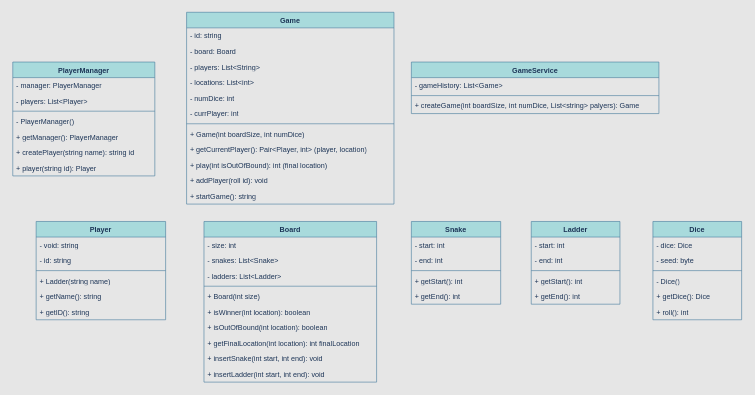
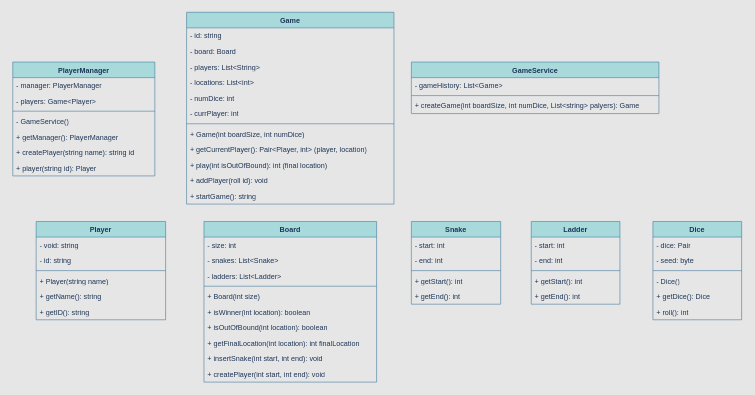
  <mxCell id="0" />
  <mxCell id="1" parent="0" />
  <mxCell id="2" value="Player" style="swimlane;fontStyle=1;align=center;verticalAlign=top;childLayout=stackLayout;horizontal=1;startSize=26;horizontalStack=0;resizeParent=1;resizeParentMax=0;resizeLast=0;collapsible=1;marginBottom=0;whiteSpace=wrap;html=1;strokeColor=#457B9D;fontColor=#1D3557;fillColor=#A8DADC;" vertex="1" parent="1"><mxGeometry x="59" y="369" width="216" height="164" as="geometry" /></mxCell>
  <mxCell id="3" value="- void: string" style="text;strokeColor=none;fillColor=none;align=left;verticalAlign=top;spacingLeft=4;spacingRight=4;overflow=hidden;rotatable=0;points=[[0,0.5],[1,0.5]];portConstraint=eastwest;whiteSpace=wrap;html=1;fontColor=#1D3557;" vertex="1" parent="2"><mxGeometry y="26" width="216" height="26" as="geometry" /></mxCell>
  <mxCell id="4" value="- id: string" style="text;strokeColor=none;fillColor=none;align=left;verticalAlign=top;spacingLeft=4;spacingRight=4;overflow=hidden;rotatable=0;points=[[0,0.5],[1,0.5]];portConstraint=eastwest;whiteSpace=wrap;html=1;fontColor=#1D3557;" vertex="1" parent="2"><mxGeometry y="52" width="216" height="26" as="geometry" /></mxCell>
  <mxCell id="5" value="" style="line;strokeWidth=1;fillColor=none;align=left;verticalAlign=middle;spacingTop=-1;spacingLeft=3;spacingRight=3;rotatable=0;labelPosition=right;points=[];portConstraint=eastwest;strokeColor=inherit;fontColor=#1D3557;" vertex="1" parent="2"><mxGeometry y="78" width="216" height="8" as="geometry" /></mxCell>
- <mxCell id="6" value="+ Ladder(string name)" style="text;strokeColor=none;fillColor=none;align=left;verticalAlign=top;spacingLeft=4;spacingRight=4;overflow=hidden;rotatable=0;points=[[0,0.5],[1,0.5]];portConstraint=eastwest;whiteSpace=wrap;html=1;fontColor=#1D3557;" vertex="1" parent="2"><mxGeometry y="86" width="216" height="26" as="geometry" /></mxCell>
+ <mxCell id="6" value="+ Player(string name)" style="text;strokeColor=none;fillColor=none;align=left;verticalAlign=top;spacingLeft=4;spacingRight=4;overflow=hidden;rotatable=0;points=[[0,0.5],[1,0.5]];portConstraint=eastwest;whiteSpace=wrap;html=1;fontColor=#1D3557;" vertex="1" parent="2"><mxGeometry y="86" width="216" height="26" as="geometry" /></mxCell>
  <mxCell id="7" value="+ getName(): string" style="text;strokeColor=none;fillColor=none;align=left;verticalAlign=top;spacingLeft=4;spacingRight=4;overflow=hidden;rotatable=0;points=[[0,0.5],[1,0.5]];portConstraint=eastwest;whiteSpace=wrap;html=1;fontColor=#1D3557;" vertex="1" parent="2"><mxGeometry y="112" width="216" height="26" as="geometry" /></mxCell>
  <mxCell id="8" value="+ getID(): string" style="text;strokeColor=none;fillColor=none;align=left;verticalAlign=top;spacingLeft=4;spacingRight=4;overflow=hidden;rotatable=0;points=[[0,0.5],[1,0.5]];portConstraint=eastwest;whiteSpace=wrap;html=1;fontColor=#1D3557;" vertex="1" parent="2"><mxGeometry y="138" width="216" height="26" as="geometry" /></mxCell>
  <mxCell id="9" value="Board" style="swimlane;fontStyle=1;align=center;verticalAlign=top;childLayout=stackLayout;horizontal=1;startSize=26;horizontalStack=0;resizeParent=1;resizeParentMax=0;resizeLast=0;collapsible=1;marginBottom=0;whiteSpace=wrap;html=1;strokeColor=#457B9D;fontColor=#1D3557;fillColor=#A8DADC;" vertex="1" parent="1"><mxGeometry x="339" y="369" width="288" height="268" as="geometry" /></mxCell>
  <mxCell id="10" value="- size: int" style="text;strokeColor=none;fillColor=none;align=left;verticalAlign=top;spacingLeft=4;spacingRight=4;overflow=hidden;rotatable=0;points=[[0,0.5],[1,0.5]];portConstraint=eastwest;whiteSpace=wrap;html=1;fontColor=#1D3557;" vertex="1" parent="9"><mxGeometry y="26" width="288" height="26" as="geometry" /></mxCell>
  <mxCell id="11" value="- snakes: List&amp;lt;Snake&amp;gt;" style="text;strokeColor=none;fillColor=none;align=left;verticalAlign=top;spacingLeft=4;spacingRight=4;overflow=hidden;rotatable=0;points=[[0,0.5],[1,0.5]];portConstraint=eastwest;whiteSpace=wrap;html=1;fontColor=#1D3557;" vertex="1" parent="9"><mxGeometry y="52" width="288" height="26" as="geometry" /></mxCell>
  <mxCell id="12" value="- ladders: List&amp;lt;Ladder&amp;gt;" style="text;strokeColor=none;fillColor=none;align=left;verticalAlign=top;spacingLeft=4;spacingRight=4;overflow=hidden;rotatable=0;points=[[0,0.5],[1,0.5]];portConstraint=eastwest;whiteSpace=wrap;html=1;fontColor=#1D3557;" vertex="1" parent="9"><mxGeometry y="78" width="288" height="26" as="geometry" /></mxCell>
  <mxCell id="13" value="" style="line;strokeWidth=1;fillColor=none;align=left;verticalAlign=middle;spacingTop=-1;spacingLeft=3;spacingRight=3;rotatable=0;labelPosition=right;points=[];portConstraint=eastwest;strokeColor=inherit;fontColor=#1D3557;" vertex="1" parent="9"><mxGeometry y="104" width="288" height="8" as="geometry" /></mxCell>
  <mxCell id="14" value="+ Board(int size)" style="text;strokeColor=none;fillColor=none;align=left;verticalAlign=top;spacingLeft=4;spacingRight=4;overflow=hidden;rotatable=0;points=[[0,0.5],[1,0.5]];portConstraint=eastwest;whiteSpace=wrap;html=1;fontColor=#1D3557;" vertex="1" parent="9"><mxGeometry y="112" width="288" height="26" as="geometry" /></mxCell>
  <mxCell id="15" value="+ isWinner(int location): boolean" style="text;strokeColor=none;fillColor=none;align=left;verticalAlign=top;spacingLeft=4;spacingRight=4;overflow=hidden;rotatable=0;points=[[0,0.5],[1,0.5]];portConstraint=eastwest;whiteSpace=wrap;html=1;fontColor=#1D3557;" vertex="1" parent="9"><mxGeometry y="138" width="288" height="26" as="geometry" /></mxCell>
  <mxCell id="16" value="+ isOutOfBound(int location): boolean" style="text;strokeColor=none;fillColor=none;align=left;verticalAlign=top;spacingLeft=4;spacingRight=4;overflow=hidden;rotatable=0;points=[[0,0.5],[1,0.5]];portConstraint=eastwest;whiteSpace=wrap;html=1;fontColor=#1D3557;" vertex="1" parent="9"><mxGeometry y="164" width="288" height="26" as="geometry" /></mxCell>
  <mxCell id="17" value="+ getFinalLocation(int location): int finalLocation" style="text;strokeColor=none;fillColor=none;align=left;verticalAlign=top;spacingLeft=4;spacingRight=4;overflow=hidden;rotatable=0;points=[[0,0.5],[1,0.5]];portConstraint=eastwest;whiteSpace=wrap;html=1;fontColor=#1D3557;" vertex="1" parent="9"><mxGeometry y="190" width="288" height="26" as="geometry" /></mxCell>
  <mxCell id="18" value="+ insertSnake(int start, int end): void" style="text;strokeColor=none;fillColor=none;align=left;verticalAlign=top;spacingLeft=4;spacingRight=4;overflow=hidden;rotatable=0;points=[[0,0.5],[1,0.5]];portConstraint=eastwest;whiteSpace=wrap;html=1;fontColor=#1D3557;" vertex="1" parent="9"><mxGeometry y="216" width="288" height="26" as="geometry" /></mxCell>
- <mxCell id="19" value="+ insertLadder(int start, int end): void" style="text;strokeColor=none;fillColor=none;align=left;verticalAlign=top;spacingLeft=4;spacingRight=4;overflow=hidden;rotatable=0;points=[[0,0.5],[1,0.5]];portConstraint=eastwest;whiteSpace=wrap;html=1;fontColor=#1D3557;" vertex="1" parent="9"><mxGeometry y="242" width="288" height="26" as="geometry" /></mxCell>
+ <mxCell id="19" value="+ createPlayer(int start, int end): void" style="text;strokeColor=none;fillColor=none;align=left;verticalAlign=top;spacingLeft=4;spacingRight=4;overflow=hidden;rotatable=0;points=[[0,0.5],[1,0.5]];portConstraint=eastwest;whiteSpace=wrap;html=1;fontColor=#1D3557;" vertex="1" parent="9"><mxGeometry y="242" width="288" height="26" as="geometry" /></mxCell>
  <mxCell id="20" value="Snake" style="swimlane;fontStyle=1;align=center;verticalAlign=top;childLayout=stackLayout;horizontal=1;startSize=26;horizontalStack=0;resizeParent=1;resizeParentMax=0;resizeLast=0;collapsible=1;marginBottom=0;whiteSpace=wrap;html=1;strokeColor=#457B9D;fontColor=#1D3557;fillColor=#A8DADC;" vertex="1" parent="1"><mxGeometry x="685" y="369" width="149" height="138" as="geometry" /></mxCell>
  <mxCell id="21" value="- start: int" style="text;strokeColor=none;fillColor=none;align=left;verticalAlign=top;spacingLeft=4;spacingRight=4;overflow=hidden;rotatable=0;points=[[0,0.5],[1,0.5]];portConstraint=eastwest;whiteSpace=wrap;html=1;fontColor=#1D3557;" vertex="1" parent="20"><mxGeometry y="26" width="149" height="26" as="geometry" /></mxCell>
  <mxCell id="22" value="- end: int" style="text;strokeColor=none;fillColor=none;align=left;verticalAlign=top;spacingLeft=4;spacingRight=4;overflow=hidden;rotatable=0;points=[[0,0.5],[1,0.5]];portConstraint=eastwest;whiteSpace=wrap;html=1;fontColor=#1D3557;" vertex="1" parent="20"><mxGeometry y="52" width="149" height="26" as="geometry" /></mxCell>
  <mxCell id="23" value="" style="line;strokeWidth=1;fillColor=none;align=left;verticalAlign=middle;spacingTop=-1;spacingLeft=3;spacingRight=3;rotatable=0;labelPosition=right;points=[];portConstraint=eastwest;strokeColor=inherit;fontColor=#1D3557;" vertex="1" parent="20"><mxGeometry y="78" width="149" height="8" as="geometry" /></mxCell>
  <mxCell id="24" value="+ getStart(): int" style="text;strokeColor=none;fillColor=none;align=left;verticalAlign=top;spacingLeft=4;spacingRight=4;overflow=hidden;rotatable=0;points=[[0,0.5],[1,0.5]];portConstraint=eastwest;whiteSpace=wrap;html=1;fontColor=#1D3557;" vertex="1" parent="20"><mxGeometry y="86" width="149" height="26" as="geometry" /></mxCell>
  <mxCell id="25" value="+ getEnd(): int" style="text;strokeColor=none;fillColor=none;align=left;verticalAlign=top;spacingLeft=4;spacingRight=4;overflow=hidden;rotatable=0;points=[[0,0.5],[1,0.5]];portConstraint=eastwest;whiteSpace=wrap;html=1;fontColor=#1D3557;" vertex="1" parent="20"><mxGeometry y="112" width="149" height="26" as="geometry" /></mxCell>
  <mxCell id="26" value="Ladder" style="swimlane;fontStyle=1;align=center;verticalAlign=top;childLayout=stackLayout;horizontal=1;startSize=26;horizontalStack=0;resizeParent=1;resizeParentMax=0;resizeLast=0;collapsible=1;marginBottom=0;whiteSpace=wrap;html=1;strokeColor=#457B9D;fontColor=#1D3557;fillColor=#A8DADC;" vertex="1" parent="1"><mxGeometry x="885" y="369" width="148" height="138" as="geometry" /></mxCell>
  <mxCell id="27" value="- start: int" style="text;strokeColor=none;fillColor=none;align=left;verticalAlign=top;spacingLeft=4;spacingRight=4;overflow=hidden;rotatable=0;points=[[0,0.5],[1,0.5]];portConstraint=eastwest;whiteSpace=wrap;html=1;fontColor=#1D3557;" vertex="1" parent="26"><mxGeometry y="26" width="148" height="26" as="geometry" /></mxCell>
  <mxCell id="28" value="- end: int" style="text;strokeColor=none;fillColor=none;align=left;verticalAlign=top;spacingLeft=4;spacingRight=4;overflow=hidden;rotatable=0;points=[[0,0.5],[1,0.5]];portConstraint=eastwest;whiteSpace=wrap;html=1;fontColor=#1D3557;" vertex="1" parent="26"><mxGeometry y="52" width="148" height="26" as="geometry" /></mxCell>
  <mxCell id="29" value="" style="line;strokeWidth=1;fillColor=none;align=left;verticalAlign=middle;spacingTop=-1;spacingLeft=3;spacingRight=3;rotatable=0;labelPosition=right;points=[];portConstraint=eastwest;strokeColor=inherit;fontColor=#1D3557;" vertex="1" parent="26"><mxGeometry y="78" width="148" height="8" as="geometry" /></mxCell>
  <mxCell id="30" value="+ getStart(): int" style="text;strokeColor=none;fillColor=none;align=left;verticalAlign=top;spacingLeft=4;spacingRight=4;overflow=hidden;rotatable=0;points=[[0,0.5],[1,0.5]];portConstraint=eastwest;whiteSpace=wrap;html=1;fontColor=#1D3557;" vertex="1" parent="26"><mxGeometry y="86" width="148" height="26" as="geometry" /></mxCell>
  <mxCell id="31" value="+ getEnd(): int" style="text;strokeColor=none;fillColor=none;align=left;verticalAlign=top;spacingLeft=4;spacingRight=4;overflow=hidden;rotatable=0;points=[[0,0.5],[1,0.5]];portConstraint=eastwest;whiteSpace=wrap;html=1;fontColor=#1D3557;" vertex="1" parent="26"><mxGeometry y="112" width="148" height="26" as="geometry" /></mxCell>
  <mxCell id="32" value="Dice" style="swimlane;fontStyle=1;align=center;verticalAlign=top;childLayout=stackLayout;horizontal=1;startSize=26;horizontalStack=0;resizeParent=1;resizeParentMax=0;resizeLast=0;collapsible=1;marginBottom=0;whiteSpace=wrap;html=1;strokeColor=#457B9D;fontColor=#1D3557;fillColor=#A8DADC;" vertex="1" parent="1"><mxGeometry x="1088" y="369" width="148" height="164" as="geometry" /></mxCell>
- <mxCell id="33" value="- dice: Dice" style="text;strokeColor=none;fillColor=none;align=left;verticalAlign=top;spacingLeft=4;spacingRight=4;overflow=hidden;rotatable=0;points=[[0,0.5],[1,0.5]];portConstraint=eastwest;whiteSpace=wrap;html=1;fontColor=#1D3557;" vertex="1" parent="32"><mxGeometry y="26" width="148" height="26" as="geometry" /></mxCell>
+ <mxCell id="33" value="- dice: Pair" style="text;strokeColor=none;fillColor=none;align=left;verticalAlign=top;spacingLeft=4;spacingRight=4;overflow=hidden;rotatable=0;points=[[0,0.5],[1,0.5]];portConstraint=eastwest;whiteSpace=wrap;html=1;fontColor=#1D3557;" vertex="1" parent="32"><mxGeometry y="26" width="148" height="26" as="geometry" /></mxCell>
  <mxCell id="34" value="- seed: byte" style="text;strokeColor=none;fillColor=none;align=left;verticalAlign=top;spacingLeft=4;spacingRight=4;overflow=hidden;rotatable=0;points=[[0,0.5],[1,0.5]];portConstraint=eastwest;whiteSpace=wrap;html=1;fontColor=#1D3557;" vertex="1" parent="32"><mxGeometry y="52" width="148" height="26" as="geometry" /></mxCell>
  <mxCell id="35" value="" style="line;strokeWidth=1;fillColor=none;align=left;verticalAlign=middle;spacingTop=-1;spacingLeft=3;spacingRight=3;rotatable=0;labelPosition=right;points=[];portConstraint=eastwest;strokeColor=inherit;fontColor=#1D3557;" vertex="1" parent="32"><mxGeometry y="78" width="148" height="8" as="geometry" /></mxCell>
  <mxCell id="36" value="- Dice()" style="text;strokeColor=none;fillColor=none;align=left;verticalAlign=top;spacingLeft=4;spacingRight=4;overflow=hidden;rotatable=0;points=[[0,0.5],[1,0.5]];portConstraint=eastwest;whiteSpace=wrap;html=1;fontColor=#1D3557;" vertex="1" parent="32"><mxGeometry y="86" width="148" height="26" as="geometry" /></mxCell>
  <mxCell id="37" value="+ getDice(): Dice" style="text;strokeColor=none;fillColor=none;align=left;verticalAlign=top;spacingLeft=4;spacingRight=4;overflow=hidden;rotatable=0;points=[[0,0.5],[1,0.5]];portConstraint=eastwest;whiteSpace=wrap;html=1;fontColor=#1D3557;" vertex="1" parent="32"><mxGeometry y="112" width="148" height="26" as="geometry" /></mxCell>
  <mxCell id="38" value="+ roll(): int" style="text;strokeColor=none;fillColor=none;align=left;verticalAlign=top;spacingLeft=4;spacingRight=4;overflow=hidden;rotatable=0;points=[[0,0.5],[1,0.5]];portConstraint=eastwest;whiteSpace=wrap;html=1;fontColor=#1D3557;" vertex="1" parent="32"><mxGeometry y="138" width="148" height="26" as="geometry" /></mxCell>
  <mxCell id="39" value="Game" style="swimlane;fontStyle=1;align=center;verticalAlign=top;childLayout=stackLayout;horizontal=1;startSize=26;horizontalStack=0;resizeParent=1;resizeParentMax=0;resizeLast=0;collapsible=1;marginBottom=0;whiteSpace=wrap;html=1;strokeColor=#457B9D;fontColor=#1D3557;fillColor=#A8DADC;" vertex="1" parent="1"><mxGeometry x="310" y="20" width="346" height="320" as="geometry" /></mxCell>
  <mxCell id="40" value="- id: string" style="text;strokeColor=none;fillColor=none;align=left;verticalAlign=top;spacingLeft=4;spacingRight=4;overflow=hidden;rotatable=0;points=[[0,0.5],[1,0.5]];portConstraint=eastwest;whiteSpace=wrap;html=1;fontColor=#1D3557;" vertex="1" parent="39"><mxGeometry y="26" width="346" height="26" as="geometry" /></mxCell>
  <mxCell id="41" value="- board: Board" style="text;strokeColor=none;fillColor=none;align=left;verticalAlign=top;spacingLeft=4;spacingRight=4;overflow=hidden;rotatable=0;points=[[0,0.5],[1,0.5]];portConstraint=eastwest;whiteSpace=wrap;html=1;fontColor=#1D3557;" vertex="1" parent="39"><mxGeometry y="52" width="346" height="26" as="geometry" /></mxCell>
  <mxCell id="42" value="- players: List&amp;lt;String&amp;gt;" style="text;strokeColor=none;fillColor=none;align=left;verticalAlign=top;spacingLeft=4;spacingRight=4;overflow=hidden;rotatable=0;points=[[0,0.5],[1,0.5]];portConstraint=eastwest;whiteSpace=wrap;html=1;fontColor=#1D3557;" vertex="1" parent="39"><mxGeometry y="78" width="346" height="26" as="geometry" /></mxCell>
  <mxCell id="43" value="- locations: List&amp;lt;int&amp;gt;" style="text;strokeColor=none;fillColor=none;align=left;verticalAlign=top;spacingLeft=4;spacingRight=4;overflow=hidden;rotatable=0;points=[[0,0.5],[1,0.5]];portConstraint=eastwest;whiteSpace=wrap;html=1;fontColor=#1D3557;" vertex="1" parent="39"><mxGeometry y="104" width="346" height="26" as="geometry" /></mxCell>
  <mxCell id="44" value="- numDice: int" style="text;strokeColor=none;fillColor=none;align=left;verticalAlign=top;spacingLeft=4;spacingRight=4;overflow=hidden;rotatable=0;points=[[0,0.5],[1,0.5]];portConstraint=eastwest;whiteSpace=wrap;html=1;fontColor=#1D3557;" vertex="1" parent="39"><mxGeometry y="130" width="346" height="26" as="geometry" /></mxCell>
  <mxCell id="45" value="- currPlayer: int" style="text;strokeColor=none;fillColor=none;align=left;verticalAlign=top;spacingLeft=4;spacingRight=4;overflow=hidden;rotatable=0;points=[[0,0.5],[1,0.5]];portConstraint=eastwest;whiteSpace=wrap;html=1;fontColor=#1D3557;" vertex="1" parent="39"><mxGeometry y="156" width="346" height="26" as="geometry" /></mxCell>
  <mxCell id="46" value="" style="line;strokeWidth=1;fillColor=none;align=left;verticalAlign=middle;spacingTop=-1;spacingLeft=3;spacingRight=3;rotatable=0;labelPosition=right;points=[];portConstraint=eastwest;strokeColor=inherit;fontColor=#1D3557;" vertex="1" parent="39"><mxGeometry y="182" width="346" height="8" as="geometry" /></mxCell>
  <mxCell id="47" value="+ Game(int boardSize, int numDice)" style="text;strokeColor=none;fillColor=none;align=left;verticalAlign=top;spacingLeft=4;spacingRight=4;overflow=hidden;rotatable=0;points=[[0,0.5],[1,0.5]];portConstraint=eastwest;whiteSpace=wrap;html=1;fontColor=#1D3557;" vertex="1" parent="39"><mxGeometry y="190" width="346" height="26" as="geometry" /></mxCell>
  <mxCell id="48" value="+ getCurrentPlayer(): Pair&amp;lt;Player, int&amp;gt; (player, location)" style="text;strokeColor=none;fillColor=none;align=left;verticalAlign=top;spacingLeft=4;spacingRight=4;overflow=hidden;rotatable=0;points=[[0,0.5],[1,0.5]];portConstraint=eastwest;whiteSpace=wrap;html=1;fontColor=#1D3557;" vertex="1" parent="39"><mxGeometry y="216" width="346" height="26" as="geometry" /></mxCell>
  <mxCell id="49" value="+ play(int isOutOfBound): int (final location)" style="text;strokeColor=none;fillColor=none;align=left;verticalAlign=top;spacingLeft=4;spacingRight=4;overflow=hidden;rotatable=0;points=[[0,0.5],[1,0.5]];portConstraint=eastwest;whiteSpace=wrap;html=1;fontColor=#1D3557;" vertex="1" parent="39"><mxGeometry y="242" width="346" height="26" as="geometry" /></mxCell>
  <mxCell id="50" value="+ addPlayer(roll id): void" style="text;strokeColor=none;fillColor=none;align=left;verticalAlign=top;spacingLeft=4;spacingRight=4;overflow=hidden;rotatable=0;points=[[0,0.5],[1,0.5]];portConstraint=eastwest;whiteSpace=wrap;html=1;fontColor=#1D3557;" vertex="1" parent="39"><mxGeometry y="268" width="346" height="26" as="geometry" /></mxCell>
  <mxCell id="51" value="+ startGame(): string" style="text;strokeColor=none;fillColor=none;align=left;verticalAlign=top;spacingLeft=4;spacingRight=4;overflow=hidden;rotatable=0;points=[[0,0.5],[1,0.5]];portConstraint=eastwest;whiteSpace=wrap;html=1;fontColor=#1D3557;" vertex="1" parent="39"><mxGeometry y="294" width="346" height="26" as="geometry" /></mxCell>
  <mxCell id="52" value="PlayerManager" style="swimlane;fontStyle=1;align=center;verticalAlign=top;childLayout=stackLayout;horizontal=1;startSize=26;horizontalStack=0;resizeParent=1;resizeParentMax=0;resizeLast=0;collapsible=1;marginBottom=0;whiteSpace=wrap;html=1;strokeColor=#457B9D;fontColor=#1D3557;fillColor=#A8DADC;" vertex="1" parent="1"><mxGeometry x="20" y="103" width="237" height="190" as="geometry" /></mxCell>
  <mxCell id="53" value="- manager: PlayerManager" style="text;strokeColor=none;fillColor=none;align=left;verticalAlign=top;spacingLeft=4;spacingRight=4;overflow=hidden;rotatable=0;points=[[0,0.5],[1,0.5]];portConstraint=eastwest;whiteSpace=wrap;html=1;fontColor=#1D3557;" vertex="1" parent="52"><mxGeometry y="26" width="237" height="26" as="geometry" /></mxCell>
- <mxCell id="54" value="- players: List&amp;lt;Player&amp;gt;" style="text;strokeColor=none;fillColor=none;align=left;verticalAlign=top;spacingLeft=4;spacingRight=4;overflow=hidden;rotatable=0;points=[[0,0.5],[1,0.5]];portConstraint=eastwest;whiteSpace=wrap;html=1;fontColor=#1D3557;" vertex="1" parent="52"><mxGeometry y="52" width="237" height="26" as="geometry" /></mxCell>
+ <mxCell id="54" value="- players: Game&amp;lt;Player&amp;gt;" style="text;strokeColor=none;fillColor=none;align=left;verticalAlign=top;spacingLeft=4;spacingRight=4;overflow=hidden;rotatable=0;points=[[0,0.5],[1,0.5]];portConstraint=eastwest;whiteSpace=wrap;html=1;fontColor=#1D3557;" vertex="1" parent="52"><mxGeometry y="52" width="237" height="26" as="geometry" /></mxCell>
  <mxCell id="55" value="" style="line;strokeWidth=1;fillColor=none;align=left;verticalAlign=middle;spacingTop=-1;spacingLeft=3;spacingRight=3;rotatable=0;labelPosition=right;points=[];portConstraint=eastwest;strokeColor=inherit;fontColor=#1D3557;" vertex="1" parent="52"><mxGeometry y="78" width="237" height="8" as="geometry" /></mxCell>
- <mxCell id="56" value="- PlayerManager()" style="text;strokeColor=none;fillColor=none;align=left;verticalAlign=top;spacingLeft=4;spacingRight=4;overflow=hidden;rotatable=0;points=[[0,0.5],[1,0.5]];portConstraint=eastwest;whiteSpace=wrap;html=1;fontColor=#1D3557;" vertex="1" parent="52"><mxGeometry y="86" width="237" height="26" as="geometry" /></mxCell>
+ <mxCell id="56" value="- GameService()" style="text;strokeColor=none;fillColor=none;align=left;verticalAlign=top;spacingLeft=4;spacingRight=4;overflow=hidden;rotatable=0;points=[[0,0.5],[1,0.5]];portConstraint=eastwest;whiteSpace=wrap;html=1;fontColor=#1D3557;" vertex="1" parent="52"><mxGeometry y="86" width="237" height="26" as="geometry" /></mxCell>
  <mxCell id="57" value="+ getManager(): PlayerManager" style="text;strokeColor=none;fillColor=none;align=left;verticalAlign=top;spacingLeft=4;spacingRight=4;overflow=hidden;rotatable=0;points=[[0,0.5],[1,0.5]];portConstraint=eastwest;whiteSpace=wrap;html=1;fontColor=#1D3557;" vertex="1" parent="52"><mxGeometry y="112" width="237" height="26" as="geometry" /></mxCell>
  <mxCell id="58" value="+ createPlayer(string name): string id" style="text;strokeColor=none;fillColor=none;align=left;verticalAlign=top;spacingLeft=4;spacingRight=4;overflow=hidden;rotatable=0;points=[[0,0.5],[1,0.5]];portConstraint=eastwest;whiteSpace=wrap;html=1;fontColor=#1D3557;" vertex="1" parent="52"><mxGeometry y="138" width="237" height="26" as="geometry" /></mxCell>
  <mxCell id="59" value="+ player(string id): Player" style="text;strokeColor=none;fillColor=none;align=left;verticalAlign=top;spacingLeft=4;spacingRight=4;overflow=hidden;rotatable=0;points=[[0,0.5],[1,0.5]];portConstraint=eastwest;whiteSpace=wrap;html=1;fontColor=#1D3557;" vertex="1" parent="52"><mxGeometry y="164" width="237" height="26" as="geometry" /></mxCell>
  <mxCell id="60" value="GameService" style="swimlane;fontStyle=1;align=center;verticalAlign=top;childLayout=stackLayout;horizontal=1;startSize=26;horizontalStack=0;resizeParent=1;resizeParentMax=0;resizeLast=0;collapsible=1;marginBottom=0;whiteSpace=wrap;html=1;strokeColor=#457B9D;fontColor=#1D3557;fillColor=#A8DADC;" vertex="1" parent="1"><mxGeometry x="685" y="103" width="413" height="86" as="geometry" /></mxCell>
  <mxCell id="61" value="- gameHistory: List&amp;lt;Game&amp;gt;" style="text;strokeColor=none;fillColor=none;align=left;verticalAlign=top;spacingLeft=4;spacingRight=4;overflow=hidden;rotatable=0;points=[[0,0.5],[1,0.5]];portConstraint=eastwest;whiteSpace=wrap;html=1;fontColor=#1D3557;" vertex="1" parent="60"><mxGeometry y="26" width="413" height="26" as="geometry" /></mxCell>
  <mxCell id="62" value="" style="line;strokeWidth=1;fillColor=none;align=left;verticalAlign=middle;spacingTop=-1;spacingLeft=3;spacingRight=3;rotatable=0;labelPosition=right;points=[];portConstraint=eastwest;strokeColor=inherit;fontColor=#1D3557;" vertex="1" parent="60"><mxGeometry y="52" width="413" height="8" as="geometry" /></mxCell>
  <mxCell id="63" value="+ createGame(int boardSize, int numDice, List&amp;lt;string&amp;gt; palyers): Game" style="text;strokeColor=none;fillColor=none;align=left;verticalAlign=top;spacingLeft=4;spacingRight=4;overflow=hidden;rotatable=0;points=[[0,0.5],[1,0.5]];portConstraint=eastwest;whiteSpace=wrap;html=1;fontColor=#1D3557;" vertex="1" parent="60"><mxGeometry y="60" width="413" height="26" as="geometry" /></mxCell>
